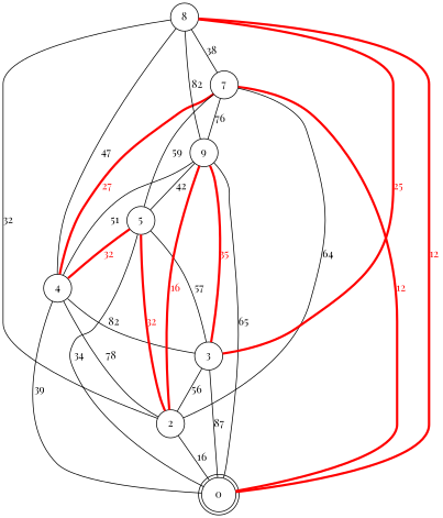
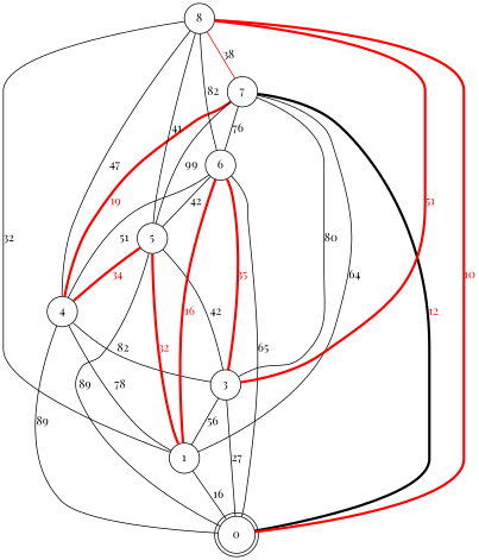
  graph {
    fontname="Playfair Display"
    mindist=2.5
    splines=true
    node [fontname="Playfair Display" shape=circle]
    edge [fontname="Playfair Display"]
    n1 [label=0 peripheries=2]
-   2
+   2 [label=1]
    3
    4
    5
-   6 [label=9]
+   6
    7
    8
    2 -- n1 [label=16]
-   3 -- n1 [label=87]
+   3 -- n1 [label=27]
    3 -- 2 [label=56]
-   4 -- n1 [label=39]
+   4 -- n1 [label=89]
    4 -- 2 [label=78]
    4 -- 3 [label=82]
-   5 -- n1 [label=34]
+   5 -- n1 [label=89]
    5 -- 2 [color=red fontcolor=red label=32 penwidth=3.0]
-   5 -- 3 [label=57]
-   5 -- 4 [color=red fontcolor=red label=32 penwidth=3.0]
+   5 -- 3 [label=42]
+   5 -- 4 [color=red fontcolor=red label=34 penwidth=3.0]
    6 -- n1 [label=65]
    6 -- 2 [color=red fontcolor=red label=16 penwidth=3.0]
    6 -- 3 [color=red fontcolor=red label=35 penwidth=3.0]
    6 -- 4 [label=51]
    6 -- 5 [label=42]
-   7 -- n1 [color=red fontcolor=red label=12 penwidth=3.0]
+   7 -- n1 [color=black fontcolor=red label=12 penwidth=3.0]
    7 -- 2 [label=64]
-   7 -- 4 [color=red fontcolor=red label=27 penwidth=3.0]
-   7 -- 5 [label=59]
+   7 -- 3 [label=80]
+   7 -- 4 [color=red fontcolor=red label=19 penwidth=3.0]
+   7 -- 5 [label=99]
    7 -- 6 [label=76]
-   8 -- n1 [color=red fontcolor=red label=12 penwidth=3.0]
+   8 -- n1 [color=red fontcolor=red label=10 penwidth=3.0]
    8 -- 2 [label=32]
-   8 -- 3 [color=red fontcolor=red label=25 penwidth=3.0]
+   8 -- 3 [color=red fontcolor=red label=51 penwidth=3.0]
    8 -- 4 [label=47]
+   8 -- 5 [label=41]
    8 -- 6 [label=82]
-   8 -- 7 [label=38]
+   8 -- 7 [label=38 color=red]
  }
